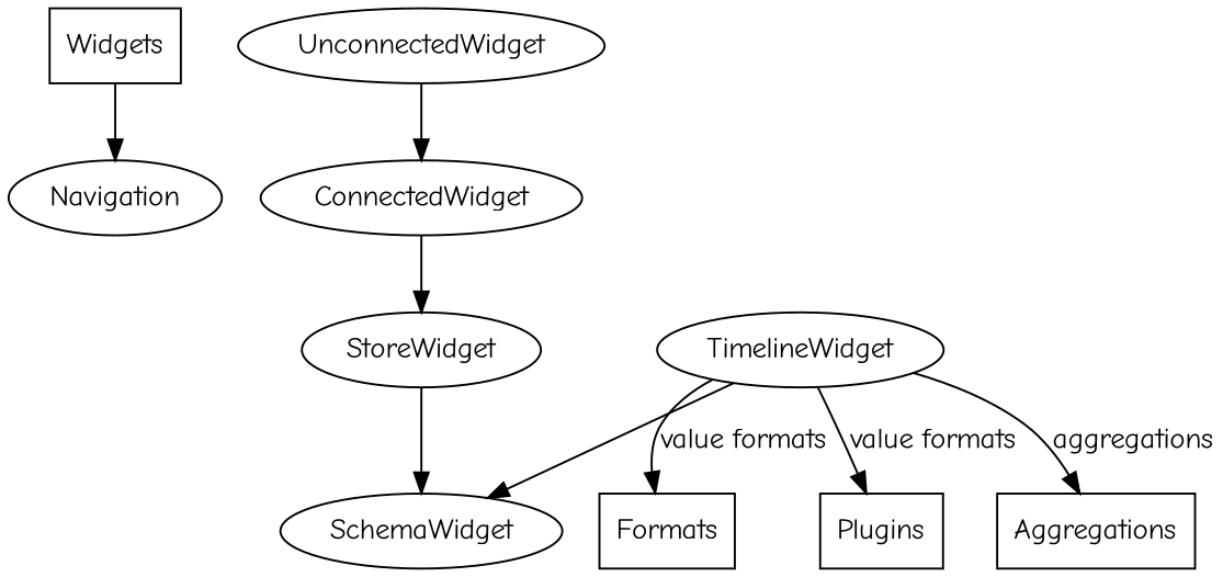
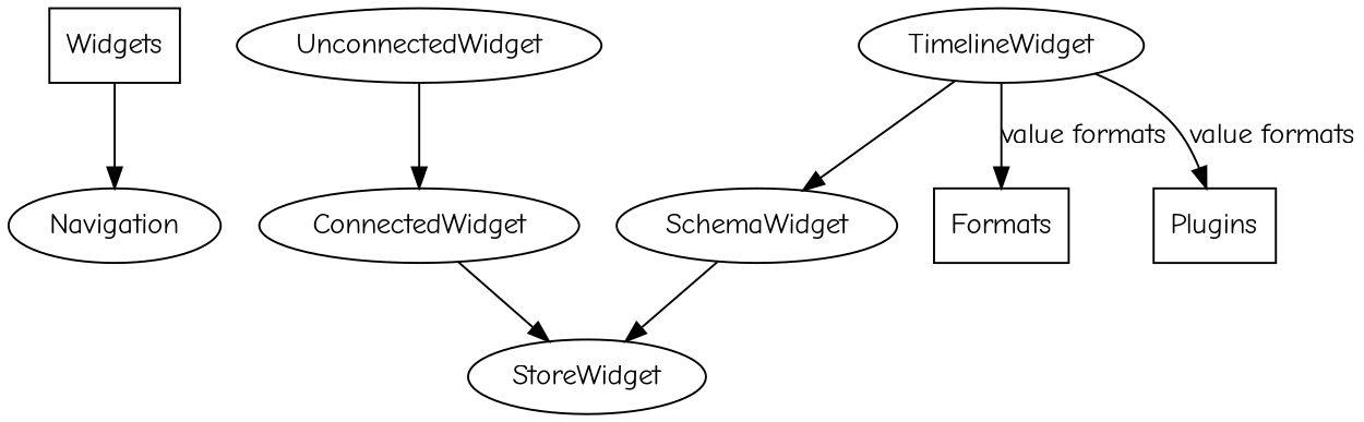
  digraph {
    fontname="Comic Neue"
    rankdir=TB
    node [fontname="Comic Neue"]
    edge [fontname="Comic Neue"]
    Widgets [shape=box]
    Navigation [shape=ellipse]
    UnconnectedWidget
    ConnectedWidget
    StoreWidget
    SchemaWidget
    TimelineWidget
    Formats [shape=box]
    Plugins [shape=box]
-   Aggregations [shape=box]
    Widgets -> Navigation
    UnconnectedWidget -> ConnectedWidget
    ConnectedWidget -> StoreWidget
-   StoreWidget -> SchemaWidget
+   SchemaWidget -> StoreWidget
    TimelineWidget -> SchemaWidget
    TimelineWidget -> Formats [label="value formats"]
    TimelineWidget -> Plugins [label="value formats"]
-   TimelineWidget -> Aggregations [label=aggregations]
  }
